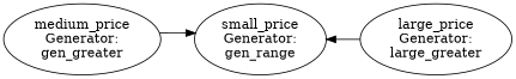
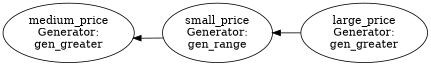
  digraph {
    rankdir=RL
    node [shape=oval]
    n1 [label="small_price\nGenerator:\ngen_range"]
    n2 [label="medium_price\nGenerator:\ngen_greater"]
-   n3 [label="large_price\nGenerator:\nlarge_greater"]
-   n2 -> n1
+   n3 [label="large_price\nGenerator:\ngen_greater"]
+   n1 -> n2
    n3 -> n1
  }
